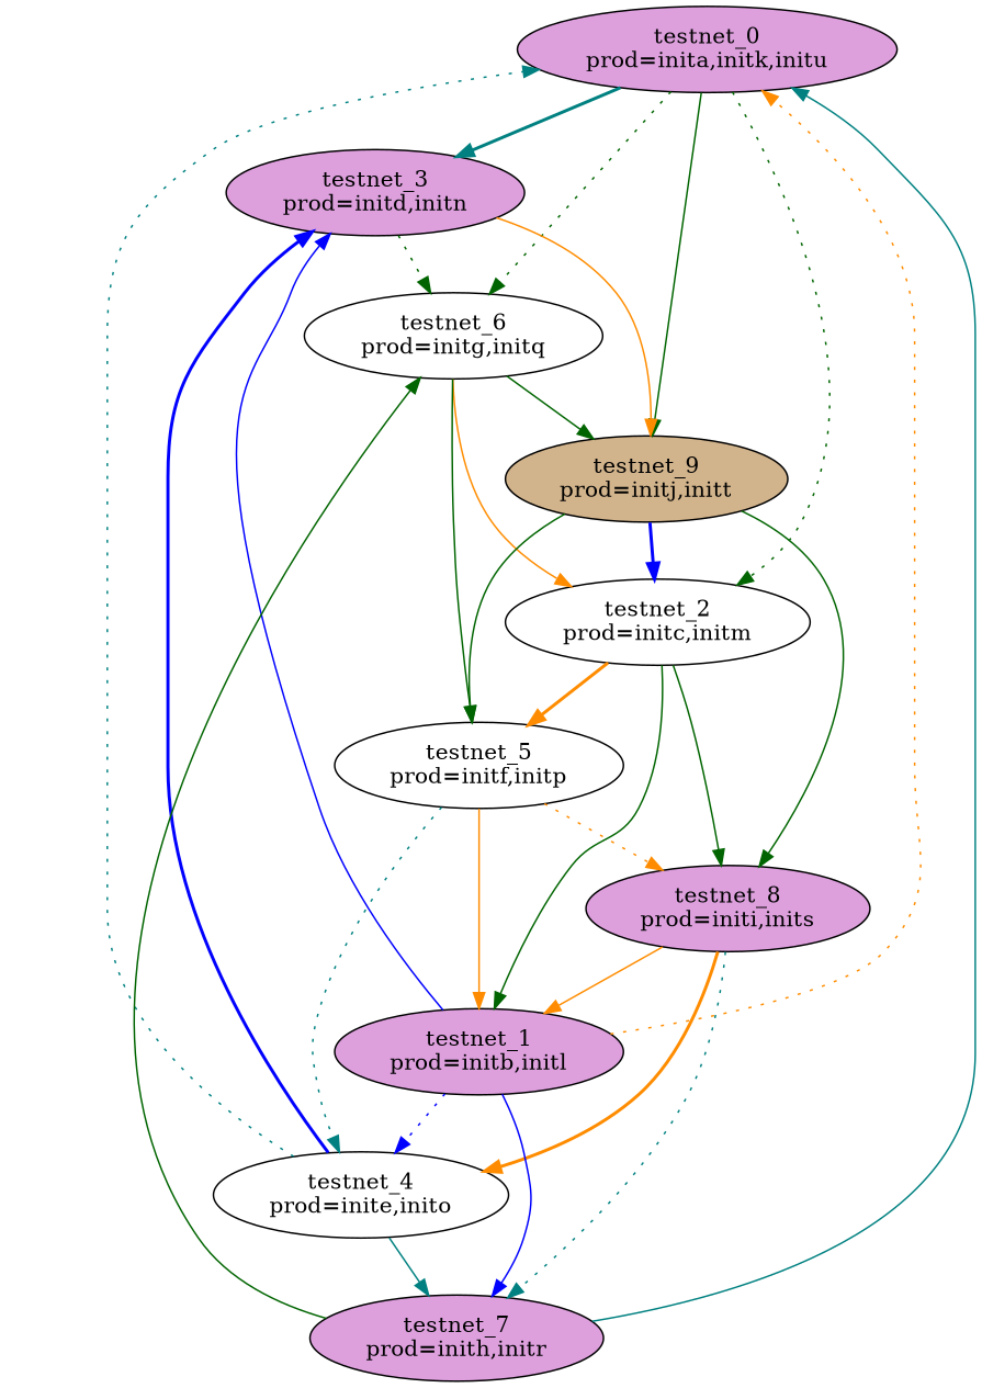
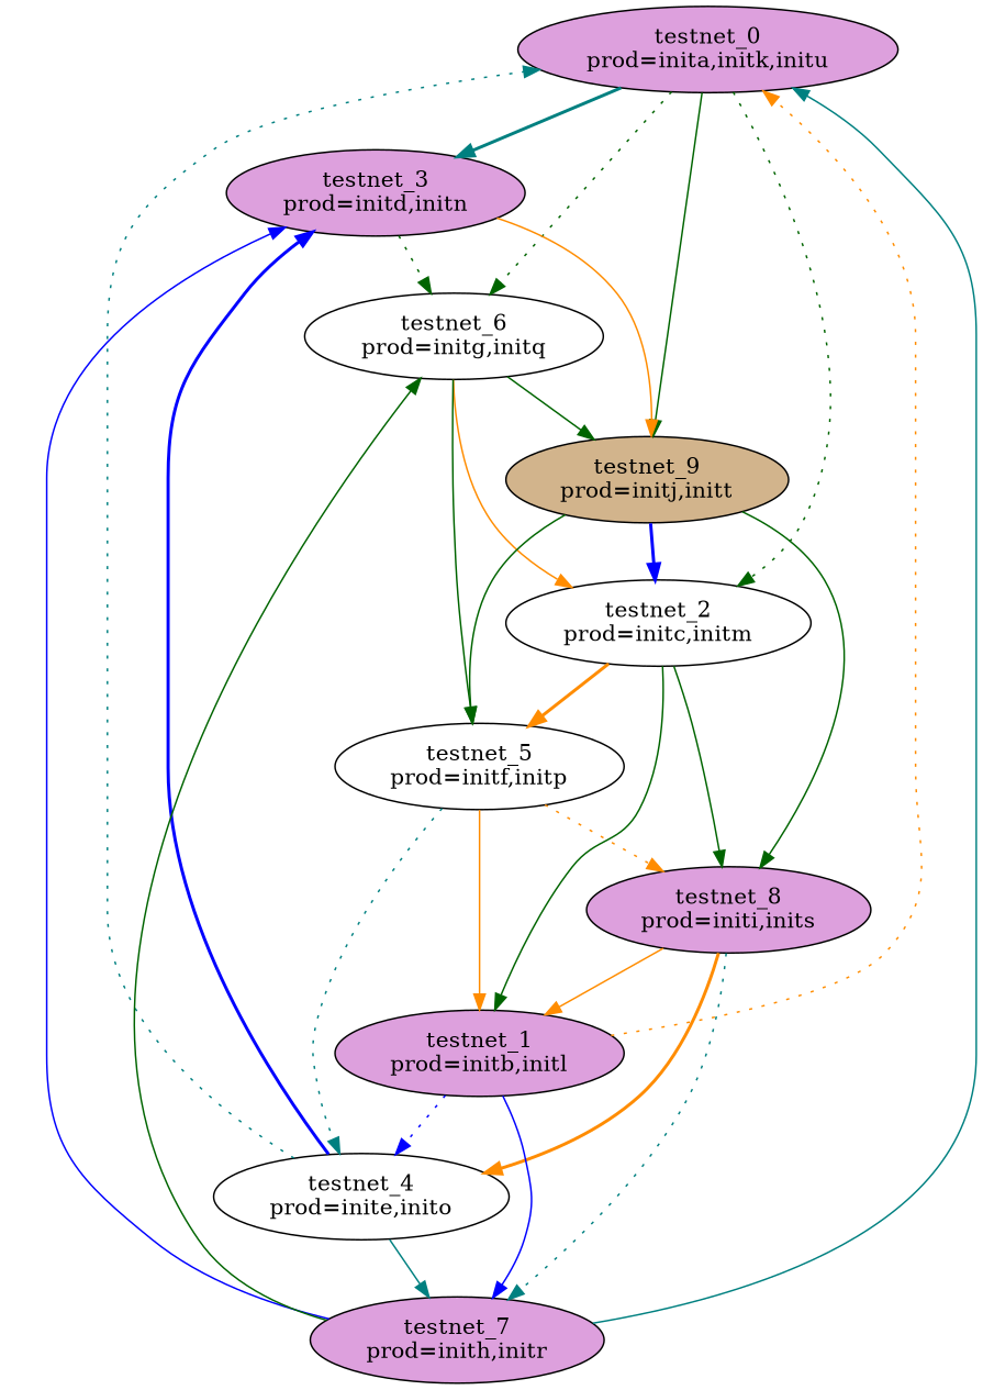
  digraph {
    node [fillcolor=plum style=filled]
    edge [color=darkgreen dir=forward style=solid]
    "testnet_0\nprod=inita,initk,initu"
    "testnet_3\nprod=initd,initn"
    "testnet_6\nprod=initg,initq" [fillcolor=white]
    "testnet_9\nprod=initj,initt" [fillcolor=tan]
    "testnet_2\nprod=initc,initm" [fillcolor=white]
    "testnet_5\nprod=initf,initp" [fillcolor=white]
    "testnet_8\nprod=initi,inits"
    "testnet_1\nprod=initb,initl"
    "testnet_4\nprod=inite,inito" [fillcolor=white]
    "testnet_7\nprod=inith,initr"
    "testnet_0\nprod=inita,initk,initu" -> "testnet_3\nprod=initd,initn" [color=teal style=bold]
    "testnet_0\nprod=inita,initk,initu" -> "testnet_6\nprod=initg,initq" [style=dotted]
    "testnet_0\nprod=inita,initk,initu" -> "testnet_9\nprod=initj,initt"
    "testnet_0\nprod=inita,initk,initu" -> "testnet_2\nprod=initc,initm" [style=dotted]
    "testnet_3\nprod=initd,initn" -> "testnet_6\nprod=initg,initq" [style=dotted]
    "testnet_3\nprod=initd,initn" -> "testnet_9\nprod=initj,initt" [color=darkorange]
    "testnet_6\nprod=initg,initq" -> "testnet_9\nprod=initj,initt"
    "testnet_6\nprod=initg,initq" -> "testnet_2\nprod=initc,initm" [color=darkorange]
    "testnet_6\nprod=initg,initq" -> "testnet_5\nprod=initf,initp"
    "testnet_9\nprod=initj,initt" -> "testnet_2\nprod=initc,initm" [color=blue style=bold]
    "testnet_9\nprod=initj,initt" -> "testnet_5\nprod=initf,initp"
    "testnet_9\nprod=initj,initt" -> "testnet_8\nprod=initi,inits"
    "testnet_2\nprod=initc,initm" -> "testnet_5\nprod=initf,initp" [color=darkorange style=bold]
    "testnet_2\nprod=initc,initm" -> "testnet_8\nprod=initi,inits"
    "testnet_2\nprod=initc,initm" -> "testnet_1\nprod=initb,initl"
    "testnet_5\nprod=initf,initp" -> "testnet_8\nprod=initi,inits" [color=darkorange style=dotted]
    "testnet_5\nprod=initf,initp" -> "testnet_1\nprod=initb,initl" [color=darkorange]
    "testnet_5\nprod=initf,initp" -> "testnet_4\nprod=inite,inito" [color=teal style=dotted]
    "testnet_8\nprod=initi,inits" -> "testnet_1\nprod=initb,initl" [color=darkorange]
    "testnet_8\nprod=initi,inits" -> "testnet_4\nprod=inite,inito" [color=darkorange style=bold]
    "testnet_8\nprod=initi,inits" -> "testnet_7\nprod=inith,initr" [color=teal style=dotted]
    "testnet_1\nprod=initb,initl" -> "testnet_0\nprod=inita,initk,initu" [color=darkorange style=dotted]
    "testnet_1\nprod=initb,initl" -> "testnet_4\nprod=inite,inito" [color=blue style=dotted]
    "testnet_1\nprod=initb,initl" -> "testnet_7\nprod=inith,initr" [color=blue]
    "testnet_4\nprod=inite,inito" -> "testnet_0\nprod=inita,initk,initu" [color=teal style=dotted]
    "testnet_4\nprod=inite,inito" -> "testnet_3\nprod=initd,initn" [color=blue style=bold]
    "testnet_4\nprod=inite,inito" -> "testnet_7\nprod=inith,initr" [color=teal]
    "testnet_7\nprod=inith,initr" -> "testnet_0\nprod=inita,initk,initu" [color=teal]
-   "testnet_1\nprod=initb,initl" -> "testnet_3\nprod=initd,initn" [color=blue]
+   "testnet_7\nprod=inith,initr" -> "testnet_3\nprod=initd,initn" [color=blue]
    "testnet_7\nprod=inith,initr" -> "testnet_6\nprod=initg,initq"
  }
